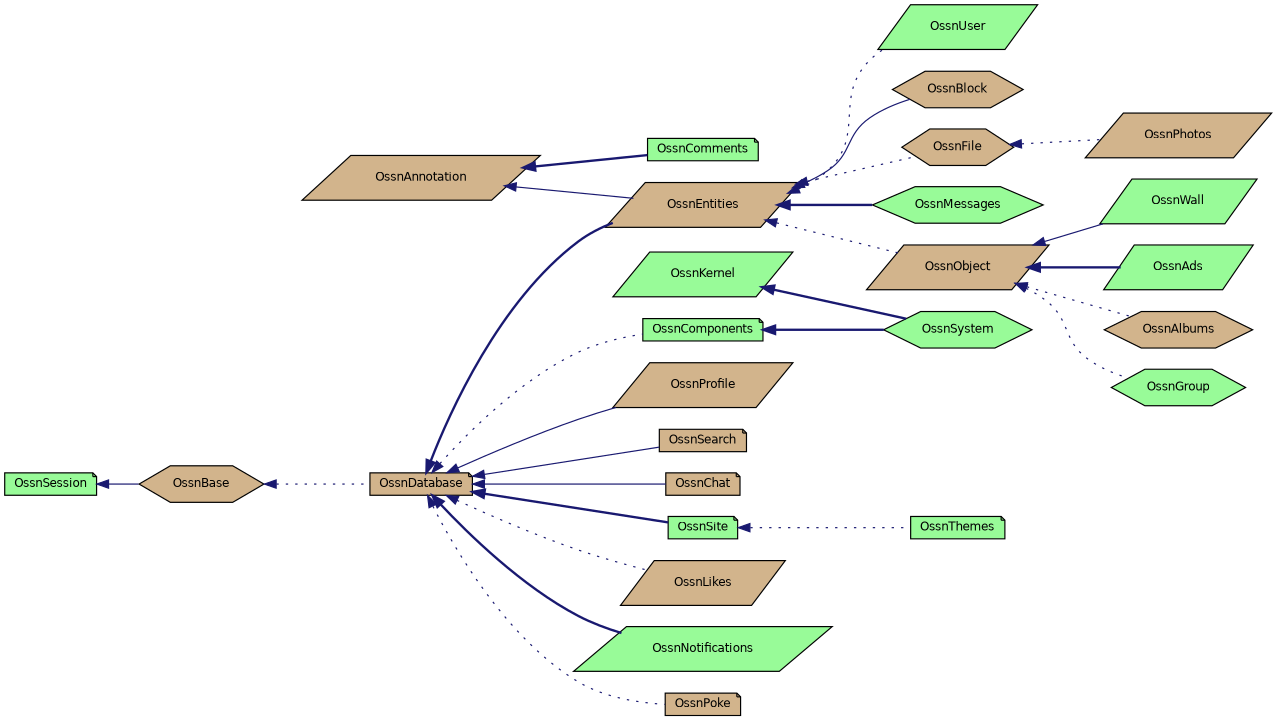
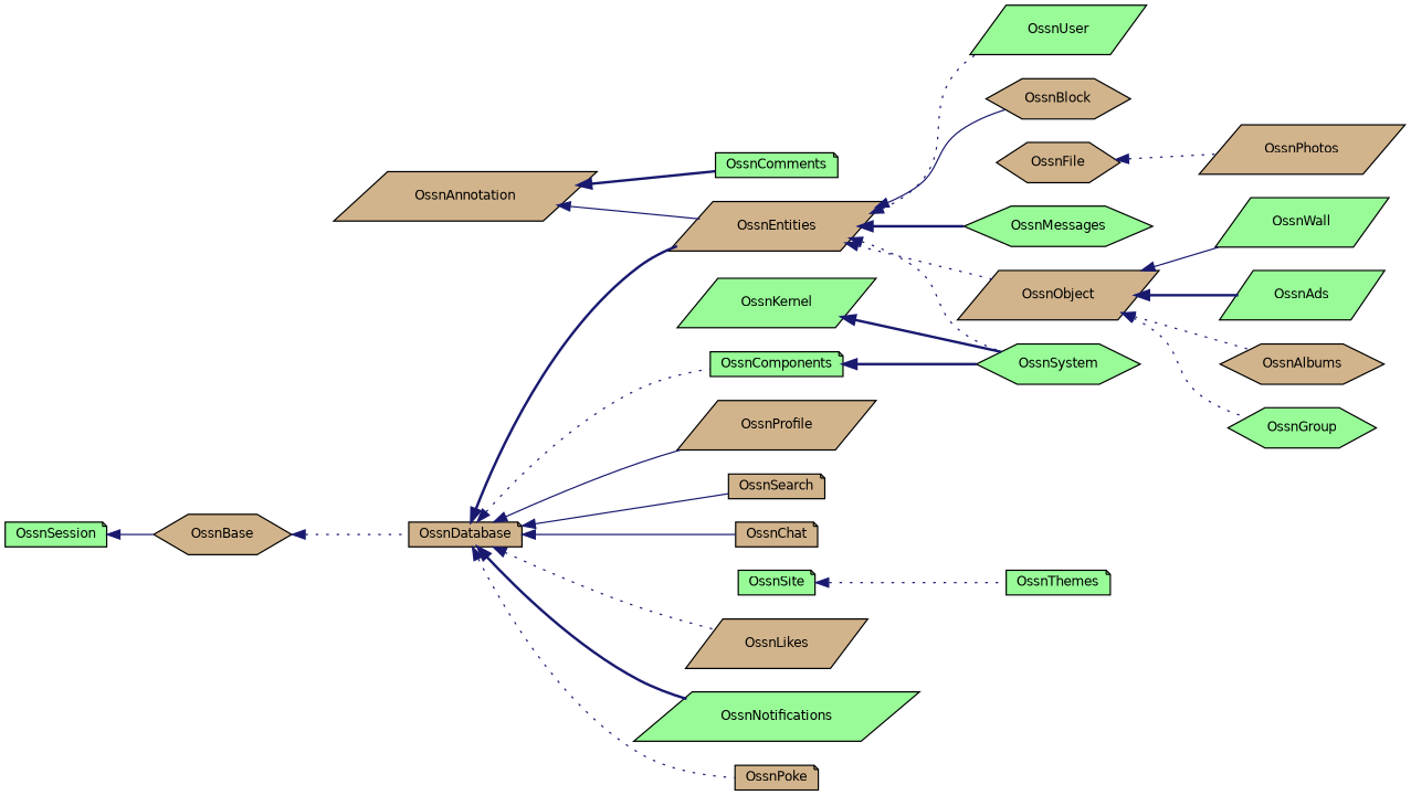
  digraph {
    rankdir=LR
    node [color=black fillcolor=tan fontname=Helvetica fontsize=10 shape=parallelogram style=filled]
    edge [color=midnightblue dir=back fontname=Helvetica fontsize=10 labelfontname=Helvetica labelfontsize=10 style=dotted]
    n1 [fontcolor=black height=0.2 label=OssnDatabase shape=note width=0.4]
    n2 [height=0.2 label=OssnChat shape=note width=0.4]
    n3 [fillcolor=palegreen height=0.2 label=OssnComponents shape=note width=0.4]
    n4 [height=0.2 label=OssnEntities width=0.4]
    n5 [height=0.2 label=OssnLikes width=0.4]
    n6 [fillcolor=palegreen height=0.2 label=OssnNotifications width=0.4]
    n7 [height=0.2 label=OssnPoke shape=note width=0.4]
    n8 [height=0.2 label=OssnProfile width=0.4]
    n9 [height=0.2 label=OssnSearch shape=note width=0.4]
    n10 [fillcolor=palegreen height=0.2 label=OssnSite shape=note width=0.4]
    n11 [fillcolor=palegreen height=0.2 label=OssnSystem shape=hexagon width=0.4]
    n12 [height=0.2 label=OssnBlock shape=hexagon width=0.4]
    n13 [height=0.2 label=OssnFile shape=hexagon width=0.4]
    n14 [fillcolor=palegreen height=0.2 label=OssnMessages shape=hexagon width=0.4]
    n15 [height=0.2 label=OssnObject width=0.4]
    n16 [fillcolor=palegreen height=0.2 label=OssnUser width=0.4]
    n17 [fillcolor=palegreen height=0.2 label=OssnThemes shape=note width=0.4]
    n18 [height=0.2 label=OssnBase shape=hexagon width=0.4]
    n19 [fillcolor=palegreen height=0.2 label=OssnSession shape=note width=0.4]
    n20 [fillcolor=palegreen height=0.2 label=OssnKernel width=0.4]
    n21 [height=0.2 label=OssnAnnotation width=0.4]
    n22 [fillcolor=palegreen height=0.2 label=OssnComments shape=note width=0.4]
    n23 [height=0.2 label=OssnPhotos width=0.4]
    n24 [fillcolor=palegreen height=0.2 label=OssnAds width=0.4]
    n25 [height=0.2 label=OssnAlbums shape=hexagon width=0.4]
    n26 [fillcolor=palegreen height=0.2 label=OssnGroup shape=hexagon width=0.4]
    n27 [fillcolor=palegreen height=0.2 label=OssnWall width=0.4]
    n1 -> n2 [style=solid]
    n1 -> n3
    n1 -> n4 [style=bold]
    n1 -> n5
    n1 -> n6 [style=bold]
    n1 -> n7
    n1 -> n8 [style=solid]
    n1 -> n9 [style=solid]
-   n1 -> n10 [style=bold]
    n3 -> n11 [style=bold]
    n4 -> n12 [style=solid]
-   n4 -> n13
+   n4 -> n11
    n4 -> n14 [style=bold]
    n4 -> n15
    n4 -> n16
    n10 -> n17
    n13 -> n23
    n15 -> n24 [style=bold]
    n15 -> n25
    n15 -> n26
    n15 -> n27 [style=solid]
    n18 -> n1
    n19 -> n18 [style=solid]
    n20 -> n11 [style=bold]
    n21 -> n4 [style=solid]
    n21 -> n22 [style=bold]
  }
